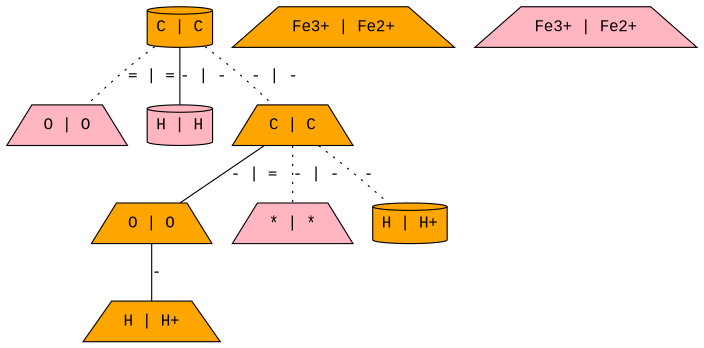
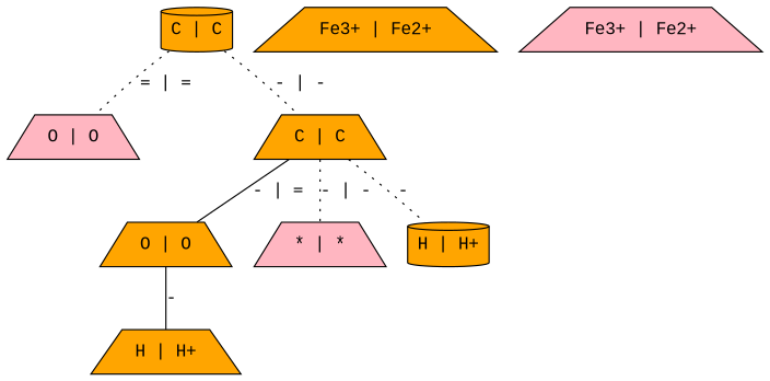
  graph {
    fontname="Liberation Mono"
    node [style=filled fillcolor=orange shape=trapezium fontname="Liberation Mono"]
    edge [style=dotted fontname="Liberation Mono"]
    n1 [label="C | C" shape=cylinder]
    n2 [label="O | O" fillcolor=lightpink]
-   n3 [label="H | H" fillcolor=lightpink shape=cylinder]
    n4 [label="C | C"]
    n5 [label="O | O"]
    n6 [label="* | *" fillcolor=lightpink]
    n7 [label="H | H+" shape=cylinder]
    n8 [label="H | H+"]
    n9 [label="Fe3+ | Fe2+"]
    n10 [label="Fe3+ | Fe2+" fillcolor=lightpink]
    n1 -- n2 [label="= | ="]
-   n1 -- n3 [label="- | -" style=solid]
    n1 -- n4 [label="- | -"]
    n4 -- n5 [label="- | =" style=solid]
    n4 -- n6 [label="- | -"]
    n4 -- n7 [label="-"]
    n5 -- n8 [label="-" style=solid]
  }
